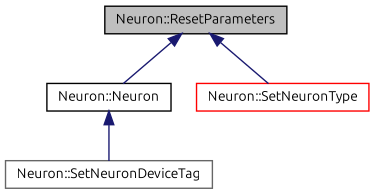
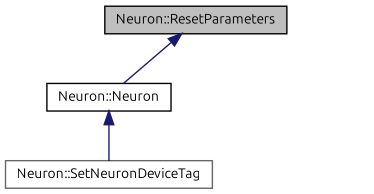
  digraph {
    fontname=Ubuntu
    rankdir=TB
    node [color=black fillcolor=white fontname=Ubuntu fontsize=10 shape=record style=filled]
    edge [color=midnightblue dir=back fontname=Ubuntu fontsize=10 labelfontname=Helvetica labelfontsize=10 style=solid]
    n1 [fillcolor=grey75 fontcolor=black height=0.2 label="Neuron::ResetParameters" width=0.4]
    n2 [height=0.2 label="Neuron::Neuron" width=0.4]
-   n3 [color=red height=0.2 label="Neuron::SetNeuronType" width=0.4]
    n4 [color=gray40 height=0.2 label="Neuron::SetNeuronDeviceTag" width=0.4]
    n1 -> n2
-   n1 -> n3
    n2 -> n4
  }
